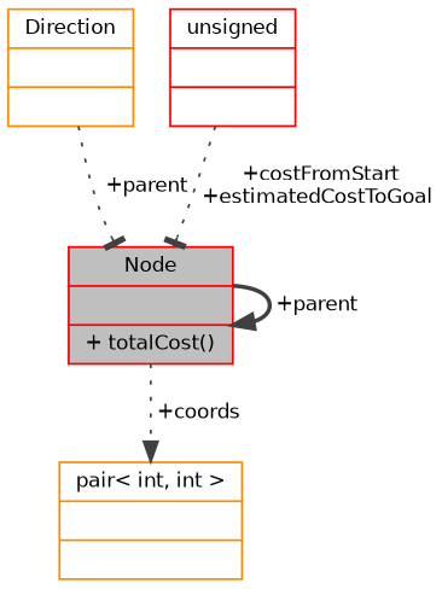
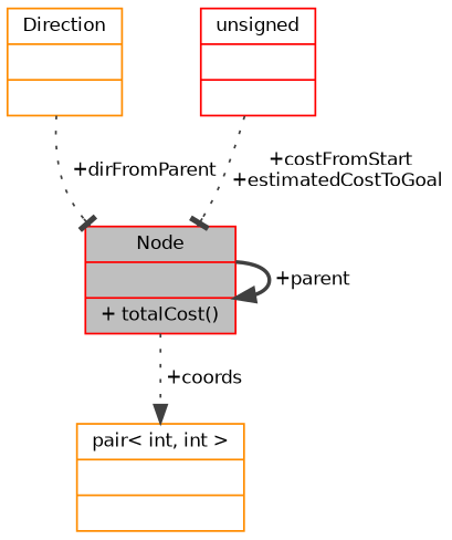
  digraph {
    node [color=red fillcolor=white fontname=Helvetica fontsize=10 shape=record style=filled]
    edge [arrowhead=normal color=grey25 fontname=Helvetica fontsize=10 labelfontname=Helvetica labelfontsize=10 style=dotted]
    n1 [fillcolor=grey75 fontcolor=black height=0.2 label="{Node\n||+ totalCost()\l}" width=0.4]
    n2 [color=darkorange height=0.2 label="{pair\< int, int \>\n||}" width=0.4]
    n3 [color=darkorange height=0.2 label="{Direction\n||}" width=0.4]
    n4 [height=0.2 label="{unsigned\n||}" width=0.4]
    n1 -> n1 [label=" +parent" style=bold]
    n1 -> n2 [label=" +coords"]
-   n3 -> n1 [arrowhead=tee label=" +parent"]
+   n3 -> n1 [arrowhead=tee label=" +dirFromParent"]
    n4 -> n1 [arrowhead=tee label=" +costFromStart\n+estimatedCostToGoal"]
  }
